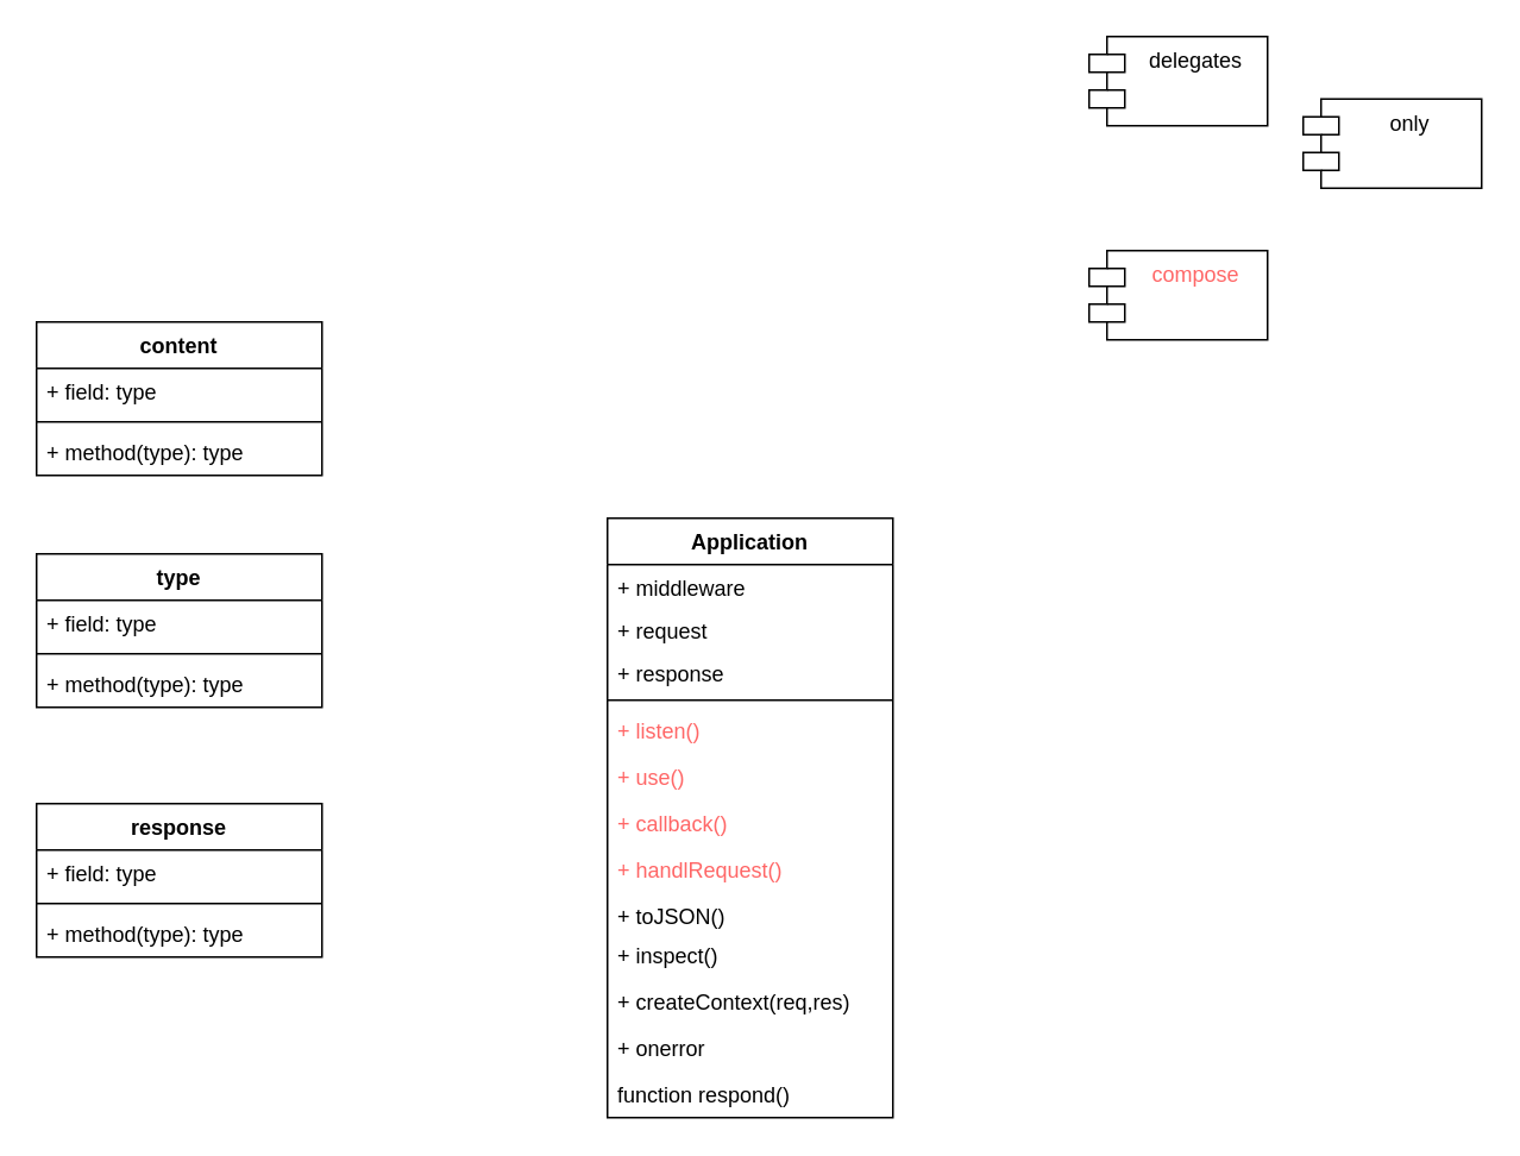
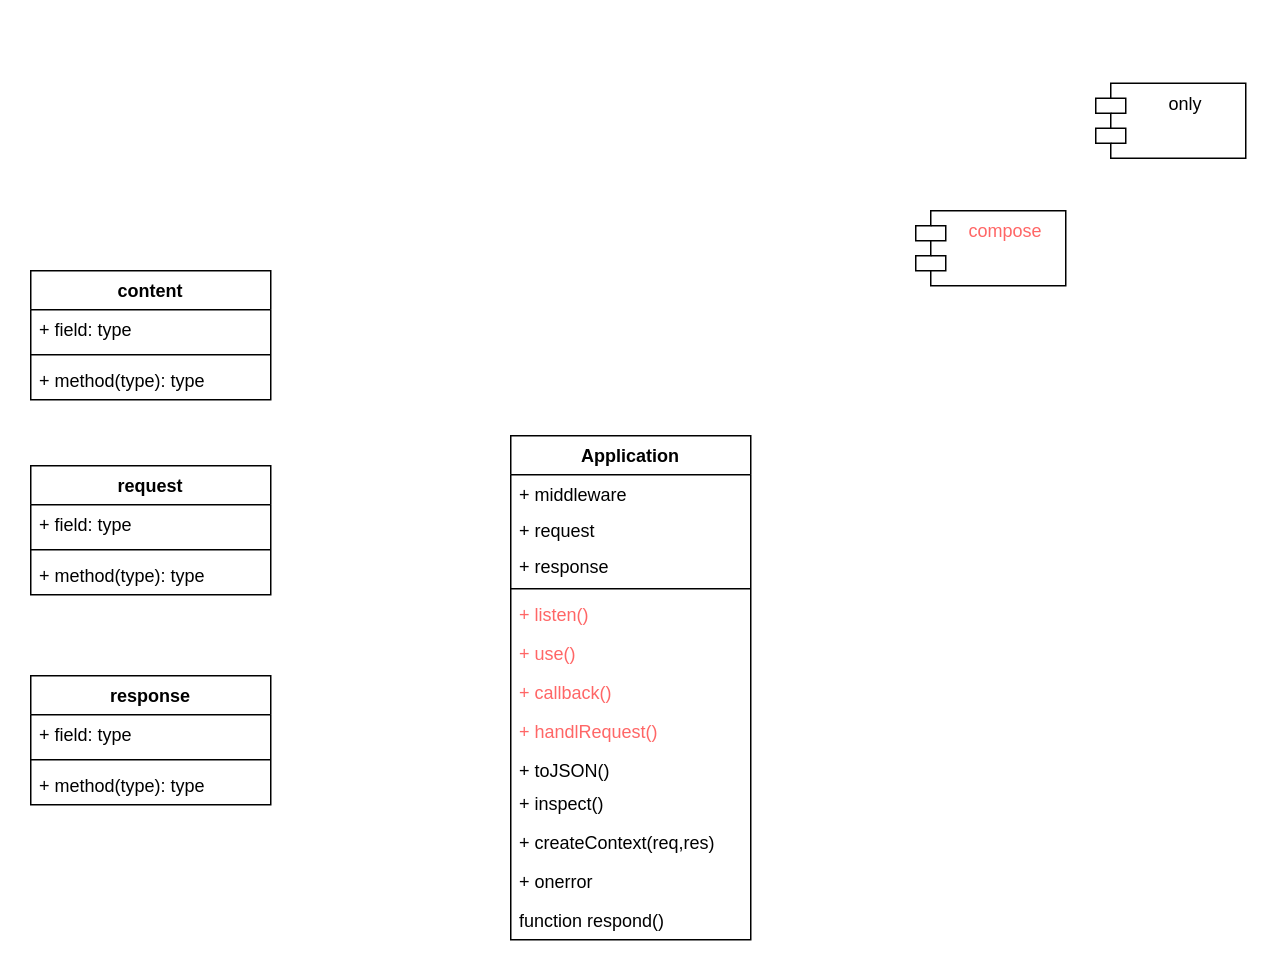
  <mxCell id="0" />
  <mxCell id="1" parent="0" />
  <mxCell id="2" value="Application" style="swimlane;fontStyle=1;align=center;verticalAlign=top;childLayout=stackLayout;horizontal=1;startSize=26;horizontalStack=0;resizeParent=1;resizeParentMax=0;resizeLast=0;collapsible=1;marginBottom=0;" vertex="1" parent="1"><mxGeometry x="340" y="290" width="160" height="336" as="geometry" /></mxCell>
  <mxCell id="3" value="+ middleware&#10;" style="text;strokeColor=none;fillColor=none;align=left;verticalAlign=top;spacingLeft=4;spacingRight=4;overflow=hidden;rotatable=0;points=[[0,0.5],[1,0.5]];portConstraint=eastwest;" vertex="1" parent="2"><mxGeometry y="26" width="160" height="24" as="geometry" /></mxCell>
  <mxCell id="4" value="+ request" style="text;strokeColor=none;fillColor=none;align=left;verticalAlign=top;spacingLeft=4;spacingRight=4;overflow=hidden;rotatable=0;points=[[0,0.5],[1,0.5]];portConstraint=eastwest;" vertex="1" parent="2"><mxGeometry y="50" width="160" height="24" as="geometry" /></mxCell>
  <mxCell id="5" value="+ response" style="text;strokeColor=none;fillColor=none;align=left;verticalAlign=top;spacingLeft=4;spacingRight=4;overflow=hidden;rotatable=0;points=[[0,0.5],[1,0.5]];portConstraint=eastwest;" vertex="1" parent="2"><mxGeometry y="74" width="160" height="24" as="geometry" /></mxCell>
  <mxCell id="6" value="" style="line;strokeWidth=1;fillColor=none;align=left;verticalAlign=middle;spacingTop=-1;spacingLeft=3;spacingRight=3;rotatable=0;labelPosition=right;points=[];portConstraint=eastwest;" vertex="1" parent="2"><mxGeometry y="98" width="160" height="8" as="geometry" /></mxCell>
  <mxCell id="7" value="+ listen()" style="text;strokeColor=none;fillColor=none;align=left;verticalAlign=top;spacingLeft=4;spacingRight=4;overflow=hidden;rotatable=0;points=[[0,0.5],[1,0.5]];portConstraint=eastwest;fontColor=#FF6666;" vertex="1" parent="2"><mxGeometry y="106" width="160" height="26" as="geometry" /></mxCell>
  <mxCell id="8" value="+ use()" style="text;strokeColor=none;fillColor=none;align=left;verticalAlign=top;spacingLeft=4;spacingRight=4;overflow=hidden;rotatable=0;points=[[0,0.5],[1,0.5]];portConstraint=eastwest;fontColor=#FF6666;" vertex="1" parent="2"><mxGeometry y="132" width="160" height="26" as="geometry" /></mxCell>
  <mxCell id="9" value="+ callback()" style="text;strokeColor=none;fillColor=none;align=left;verticalAlign=top;spacingLeft=4;spacingRight=4;overflow=hidden;rotatable=0;points=[[0,0.5],[1,0.5]];portConstraint=eastwest;fontColor=#FF6666;" vertex="1" parent="2"><mxGeometry y="158" width="160" height="26" as="geometry" /></mxCell>
  <mxCell id="10" value="+ handlRequest()" style="text;strokeColor=none;fillColor=none;align=left;verticalAlign=top;spacingLeft=4;spacingRight=4;overflow=hidden;rotatable=0;points=[[0,0.5],[1,0.5]];portConstraint=eastwest;fontColor=#FF6666;" vertex="1" parent="2"><mxGeometry y="184" width="160" height="26" as="geometry" /></mxCell>
  <mxCell id="11" value="+ toJSON()" style="text;strokeColor=none;fillColor=none;align=left;verticalAlign=top;spacingLeft=4;spacingRight=4;overflow=hidden;rotatable=0;points=[[0,0.5],[1,0.5]];portConstraint=eastwest;" vertex="1" parent="2"><mxGeometry y="210" width="160" height="22" as="geometry" /></mxCell>
  <mxCell id="12" value="+ inspect()" style="text;strokeColor=none;fillColor=none;align=left;verticalAlign=top;spacingLeft=4;spacingRight=4;overflow=hidden;rotatable=0;points=[[0,0.5],[1,0.5]];portConstraint=eastwest;" vertex="1" parent="2"><mxGeometry y="232" width="160" height="26" as="geometry" /></mxCell>
  <mxCell id="13" value="+ createContext(req,res)" style="text;strokeColor=none;fillColor=none;align=left;verticalAlign=top;spacingLeft=4;spacingRight=4;overflow=hidden;rotatable=0;points=[[0,0.5],[1,0.5]];portConstraint=eastwest;" vertex="1" parent="2"><mxGeometry y="258" width="160" height="26" as="geometry" /></mxCell>
  <mxCell id="14" value="+ onerror" style="text;strokeColor=none;fillColor=none;align=left;verticalAlign=top;spacingLeft=4;spacingRight=4;overflow=hidden;rotatable=0;points=[[0,0.5],[1,0.5]];portConstraint=eastwest;" vertex="1" parent="2"><mxGeometry y="284" width="160" height="26" as="geometry" /></mxCell>
  <mxCell id="15" value="function respond()" style="text;strokeColor=none;fillColor=none;align=left;verticalAlign=top;spacingLeft=4;spacingRight=4;overflow=hidden;rotatable=0;points=[[0,0.5],[1,0.5]];portConstraint=eastwest;" vertex="1" parent="2"><mxGeometry y="310" width="160" height="26" as="geometry" /></mxCell>
  <mxCell id="16" value="content" style="swimlane;fontStyle=1;align=center;verticalAlign=top;childLayout=stackLayout;horizontal=1;startSize=26;horizontalStack=0;resizeParent=1;resizeParentMax=0;resizeLast=0;collapsible=1;marginBottom=0;" vertex="1" parent="1"><mxGeometry x="20" y="180" width="160" height="86" as="geometry" /></mxCell>
  <mxCell id="17" value="+ field: type" style="text;strokeColor=none;fillColor=none;align=left;verticalAlign=top;spacingLeft=4;spacingRight=4;overflow=hidden;rotatable=0;points=[[0,0.5],[1,0.5]];portConstraint=eastwest;" vertex="1" parent="16"><mxGeometry y="26" width="160" height="26" as="geometry" /></mxCell>
  <mxCell id="18" value="" style="line;strokeWidth=1;fillColor=none;align=left;verticalAlign=middle;spacingTop=-1;spacingLeft=3;spacingRight=3;rotatable=0;labelPosition=right;points=[];portConstraint=eastwest;" vertex="1" parent="16"><mxGeometry y="52" width="160" height="8" as="geometry" /></mxCell>
  <mxCell id="19" value="+ method(type): type" style="text;strokeColor=none;fillColor=none;align=left;verticalAlign=top;spacingLeft=4;spacingRight=4;overflow=hidden;rotatable=0;points=[[0,0.5],[1,0.5]];portConstraint=eastwest;" vertex="1" parent="16"><mxGeometry y="60" width="160" height="26" as="geometry" /></mxCell>
- <mxCell id="20" value="type" style="swimlane;fontStyle=1;align=center;verticalAlign=top;childLayout=stackLayout;horizontal=1;startSize=26;horizontalStack=0;resizeParent=1;resizeParentMax=0;resizeLast=0;collapsible=1;marginBottom=0;" vertex="1" parent="1"><mxGeometry x="20" y="310" width="160" height="86" as="geometry" /></mxCell>
+ <mxCell id="20" value="request" style="swimlane;fontStyle=1;align=center;verticalAlign=top;childLayout=stackLayout;horizontal=1;startSize=26;horizontalStack=0;resizeParent=1;resizeParentMax=0;resizeLast=0;collapsible=1;marginBottom=0;" vertex="1" parent="1"><mxGeometry x="20" y="310" width="160" height="86" as="geometry" /></mxCell>
  <mxCell id="21" value="+ field: type" style="text;strokeColor=none;fillColor=none;align=left;verticalAlign=top;spacingLeft=4;spacingRight=4;overflow=hidden;rotatable=0;points=[[0,0.5],[1,0.5]];portConstraint=eastwest;" vertex="1" parent="20"><mxGeometry y="26" width="160" height="26" as="geometry" /></mxCell>
  <mxCell id="22" value="" style="line;strokeWidth=1;fillColor=none;align=left;verticalAlign=middle;spacingTop=-1;spacingLeft=3;spacingRight=3;rotatable=0;labelPosition=right;points=[];portConstraint=eastwest;" vertex="1" parent="20"><mxGeometry y="52" width="160" height="8" as="geometry" /></mxCell>
  <mxCell id="23" value="+ method(type): type" style="text;strokeColor=none;fillColor=none;align=left;verticalAlign=top;spacingLeft=4;spacingRight=4;overflow=hidden;rotatable=0;points=[[0,0.5],[1,0.5]];portConstraint=eastwest;" vertex="1" parent="20"><mxGeometry y="60" width="160" height="26" as="geometry" /></mxCell>
  <mxCell id="24" value="response" style="swimlane;fontStyle=1;align=center;verticalAlign=top;childLayout=stackLayout;horizontal=1;startSize=26;horizontalStack=0;resizeParent=1;resizeParentMax=0;resizeLast=0;collapsible=1;marginBottom=0;" vertex="1" parent="1"><mxGeometry x="20" y="450" width="160" height="86" as="geometry" /></mxCell>
  <mxCell id="25" value="+ field: type" style="text;strokeColor=none;fillColor=none;align=left;verticalAlign=top;spacingLeft=4;spacingRight=4;overflow=hidden;rotatable=0;points=[[0,0.5],[1,0.5]];portConstraint=eastwest;" vertex="1" parent="24"><mxGeometry y="26" width="160" height="26" as="geometry" /></mxCell>
  <mxCell id="26" value="" style="line;strokeWidth=1;fillColor=none;align=left;verticalAlign=middle;spacingTop=-1;spacingLeft=3;spacingRight=3;rotatable=0;labelPosition=right;points=[];portConstraint=eastwest;" vertex="1" parent="24"><mxGeometry y="52" width="160" height="8" as="geometry" /></mxCell>
  <mxCell id="27" value="+ method(type): type" style="text;strokeColor=none;fillColor=none;align=left;verticalAlign=top;spacingLeft=4;spacingRight=4;overflow=hidden;rotatable=0;points=[[0,0.5],[1,0.5]];portConstraint=eastwest;" vertex="1" parent="24"><mxGeometry y="60" width="160" height="26" as="geometry" /></mxCell>
  <mxCell id="28" value="only&#10;" style="shape=module;align=left;spacingLeft=20;align=center;verticalAlign=top;" vertex="1" parent="1"><mxGeometry x="730" y="55" width="100" height="50" as="geometry" /></mxCell>
- <mxCell id="29" value="delegates" style="shape=module;align=left;spacingLeft=20;align=center;verticalAlign=top;" vertex="1" parent="1"><mxGeometry x="610" y="20" width="100" height="50" as="geometry" /></mxCell>
  <mxCell id="30" value="compose" style="shape=module;align=left;spacingLeft=20;align=center;verticalAlign=top;fontColor=#FF6666;" vertex="1" parent="1"><mxGeometry x="610" y="140" width="100" height="50" as="geometry" /></mxCell>
